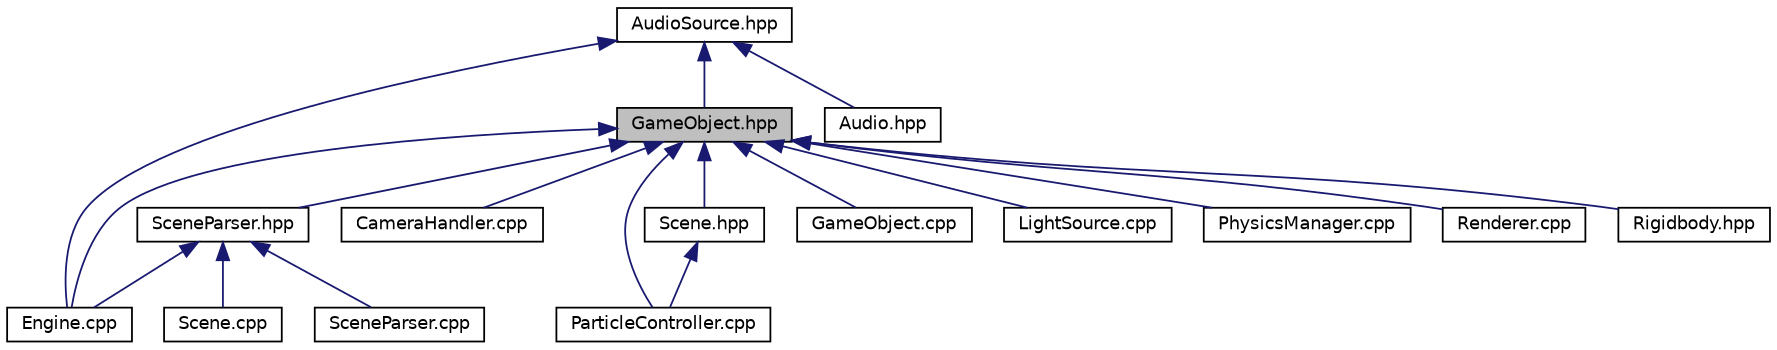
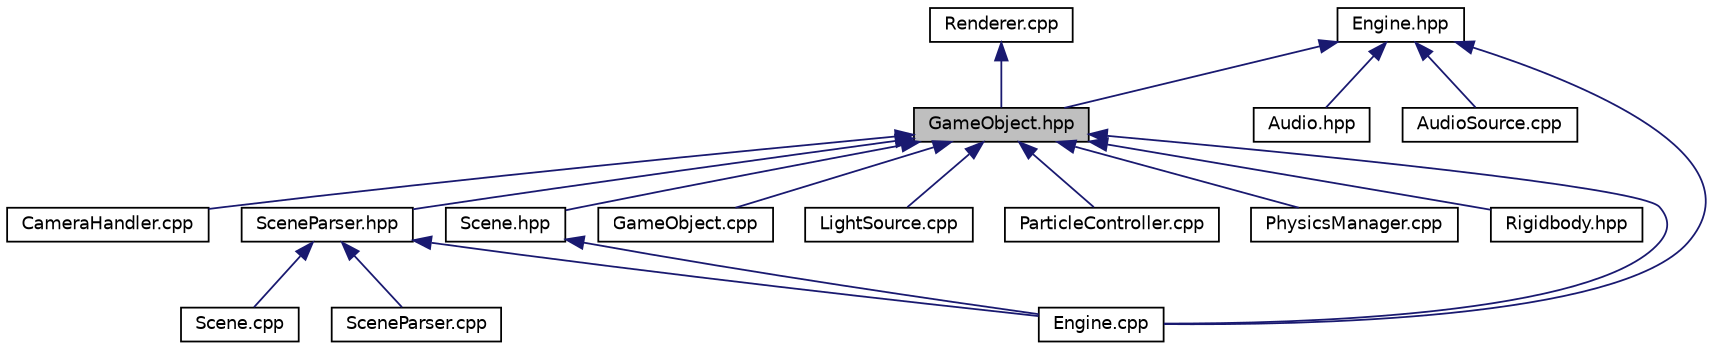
  digraph {
    node [color=black fillcolor=white fontname=Helvetica fontsize=10 shape=record style=filled]
    edge [color=midnightblue dir=back fontname=Helvetica fontsize=10 labelfontname=Helvetica labelfontsize=10 style=solid]
    n1 [fillcolor=grey75 fontcolor=black height=0.2 label="GameObject.hpp" width=0.4]
    n2 [height=0.2 label="Engine.cpp" width=0.4]
    n3 [height=0.2 label="CameraHandler.cpp" width=0.4]
    n4 [height=0.2 label="Scene.hpp" width=0.4]
    n5 [height=0.2 label="SceneParser.hpp" width=0.4]
    n6 [height=0.2 label="GameObject.cpp" width=0.4]
    n7 [height=0.2 label="LightSource.cpp" width=0.4]
    n8 [height=0.2 label="ParticleController.cpp" width=0.4]
    n9 [height=0.2 label="PhysicsManager.cpp" width=0.4]
    n10 [height=0.2 label="Renderer.cpp" width=0.4]
    n11 [height=0.2 label="Rigidbody.hpp" width=0.4]
-   n12 [height=0.2 label="AudioSource.hpp" width=0.4]
+   n12 [height=0.2 label="Engine.hpp" width=0.4]
    n13 [height=0.2 label="Audio.hpp" width=0.4]
+   n14 [height=0.2 label="AudioSource.cpp" width=0.4]
    n15 [height=0.2 label="Scene.cpp" width=0.4]
    n16 [height=0.2 label="SceneParser.cpp" width=0.4]
    n1 -> n2
    n1 -> n3
    n1 -> n4
    n1 -> n5
    n1 -> n6
    n1 -> n7
    n1 -> n8
    n1 -> n9
-   n1 -> n10
+   n10 -> n1
    n1 -> n11
-   n4 -> n8
+   n4 -> n2
    n5 -> n2
    n5 -> n15
    n5 -> n16
    n12 -> n1
    n12 -> n2
    n12 -> n13
+   n12 -> n14
  }
